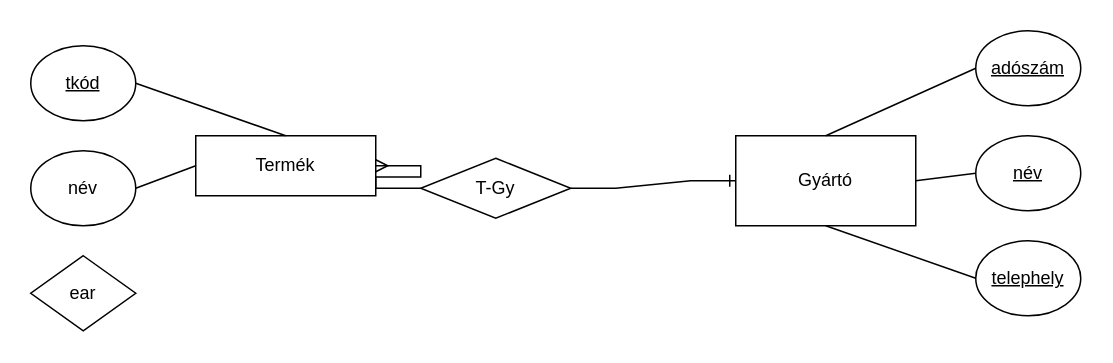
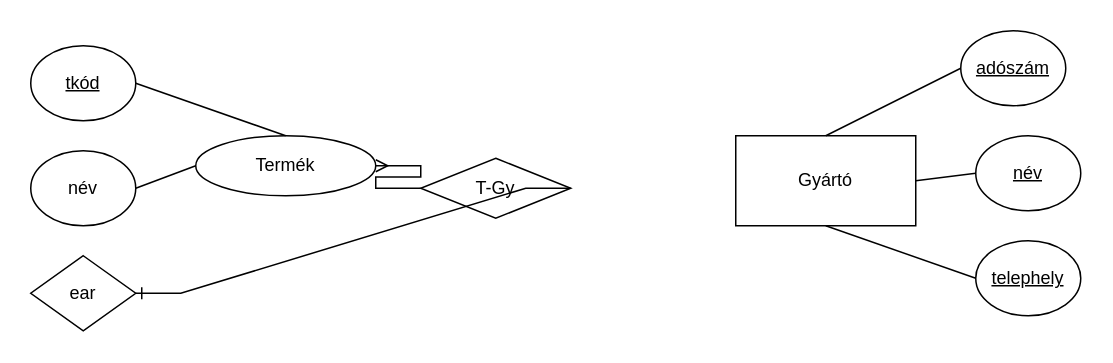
  <mxCell id="0" />
  <mxCell id="1" parent="0" />
- <mxCell id="2" value="Termék" style="rounded=0;whiteSpace=wrap;html=1;" vertex="1" parent="1"><mxGeometry x="130" y="90" width="120" height="40" as="geometry" /></mxCell>
+ <mxCell id="2" value="Termék" style="ellipse;whiteSpace=wrap;html=1;" vertex="1" parent="1"><mxGeometry x="130" y="90" width="120" height="40" as="geometry" /></mxCell>
  <mxCell id="3" value="Gyártó" style="rounded=0;whiteSpace=wrap;html=1;" vertex="1" parent="1"><mxGeometry x="490" y="90" width="120" height="60" as="geometry" /></mxCell>
  <mxCell id="4" value="T-Gy" style="shape=rhombus;perimeter=rhombusPerimeter;whiteSpace=wrap;html=1;align=center;" vertex="1" parent="1"><mxGeometry x="280" y="105" width="100" height="40" as="geometry" /></mxCell>
  <mxCell id="5" value="" style="edgeStyle=entityRelationEdgeStyle;fontSize=12;html=1;endArrow=ERmany;rounded=0;entryX=1;entryY=0.5;entryDx=0;entryDy=0;exitX=0;exitY=0.5;exitDx=0;exitDy=0;" edge="1" parent="1" source="4" target="2"><mxGeometry width="100" height="100" relative="1" as="geometry"><mxPoint x="210" y="250" as="sourcePoint" /><mxPoint x="310" y="150" as="targetPoint" /></mxGeometry></mxCell>
  <mxCell id="6" value="tkód" style="ellipse;whiteSpace=wrap;html=1;verticalAlign=middle;fontStyle=4" vertex="1" parent="1"><mxGeometry x="20" y="30" width="70" height="50" as="geometry" /></mxCell>
  <mxCell id="7" value="név" style="ellipse;whiteSpace=wrap;html=1;" vertex="1" parent="1"><mxGeometry x="20" y="100" width="70" height="50" as="geometry" /></mxCell>
  <mxCell id="8" value="ear" style="rhombus;whiteSpace=wrap;html=1;" vertex="1" parent="1"><mxGeometry x="20" y="170" width="70" height="50" as="geometry" /></mxCell>
  <mxCell id="9" value="" style="endArrow=none;html=1;rounded=0;exitX=1;exitY=0.5;exitDx=0;exitDy=0;entryX=0.5;entryY=0;entryDx=0;entryDy=0;" edge="1" parent="1" source="6" target="2"><mxGeometry relative="1" as="geometry"><mxPoint x="280" y="160" as="sourcePoint" /><mxPoint x="440" y="160" as="targetPoint" /></mxGeometry></mxCell>
  <mxCell id="10" value="" style="endArrow=none;html=1;rounded=0;exitX=1;exitY=0.5;exitDx=0;exitDy=0;entryX=0;entryY=0.5;entryDx=0;entryDy=0;" edge="1" parent="1" source="7" target="2"><mxGeometry relative="1" as="geometry"><mxPoint x="280" y="160" as="sourcePoint" /><mxPoint x="440" y="160" as="targetPoint" /></mxGeometry></mxCell>
- <mxCell id="11" value="adószám" style="ellipse;whiteSpace=wrap;html=1;verticalAlign=middle;fontStyle=4" vertex="1" parent="1"><mxGeometry x="650" y="20" width="70" height="50" as="geometry" /></mxCell>
+ <mxCell id="11" value="adószám" style="ellipse;whiteSpace=wrap;html=1;verticalAlign=middle;fontStyle=4" vertex="1" parent="1"><mxGeometry x="640" y="20" width="70" height="50" as="geometry" /></mxCell>
  <mxCell id="12" value="név" style="ellipse;whiteSpace=wrap;html=1;verticalAlign=middle;fontStyle=4" vertex="1" parent="1"><mxGeometry x="650" y="90" width="70" height="50" as="geometry" /></mxCell>
  <mxCell id="13" value="telephely" style="ellipse;whiteSpace=wrap;html=1;verticalAlign=middle;fontStyle=4" vertex="1" parent="1"><mxGeometry x="650" y="160" width="70" height="50" as="geometry" /></mxCell>
  <mxCell id="14" value="" style="endArrow=none;html=1;rounded=0;entryX=0;entryY=0.5;entryDx=0;entryDy=0;exitX=0.5;exitY=0;exitDx=0;exitDy=0;" edge="1" parent="1" source="3" target="11"><mxGeometry relative="1" as="geometry"><mxPoint x="280" y="160" as="sourcePoint" /><mxPoint x="440" y="160" as="targetPoint" /></mxGeometry></mxCell>
  <mxCell id="15" value="" style="endArrow=none;html=1;rounded=0;entryX=0;entryY=0.5;entryDx=0;entryDy=0;exitX=1;exitY=0.5;exitDx=0;exitDy=0;" edge="1" parent="1" source="3" target="12"><mxGeometry relative="1" as="geometry"><mxPoint x="280" y="160" as="sourcePoint" /><mxPoint x="440" y="160" as="targetPoint" /></mxGeometry></mxCell>
  <mxCell id="16" value="" style="endArrow=none;html=1;rounded=0;entryX=0;entryY=0.5;entryDx=0;entryDy=0;exitX=0.5;exitY=1;exitDx=0;exitDy=0;" edge="1" parent="1" source="3" target="13"><mxGeometry relative="1" as="geometry"><mxPoint x="280" y="160" as="sourcePoint" /><mxPoint x="440" y="160" as="targetPoint" /></mxGeometry></mxCell>
- <mxCell id="17" value="" style="edgeStyle=entityRelationEdgeStyle;fontSize=12;html=1;endArrow=ERone;endFill=1;rounded=0;entryX=0;entryY=0.5;entryDx=0;entryDy=0;exitX=1;exitY=0.5;exitDx=0;exitDy=0;" edge="1" parent="1" source="4" target="3"><mxGeometry width="100" height="100" relative="1" as="geometry"><mxPoint x="345" y="220" as="sourcePoint" /><mxPoint x="445" y="120" as="targetPoint" /></mxGeometry></mxCell>
+ <mxCell id="17" value="" style="edgeStyle=entityRelationEdgeStyle;fontSize=12;html=1;endArrow=ERone;endFill=1;rounded=0;exitX=1;exitY=0.5;exitDx=0;exitDy=0;" edge="1" parent="1" source="4" target="8"><mxGeometry width="100" height="100" relative="1" as="geometry"><mxPoint x="345" y="220" as="sourcePoint" /><mxPoint x="445" y="120" as="targetPoint" /></mxGeometry></mxCell>
